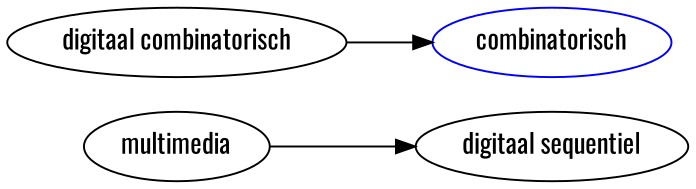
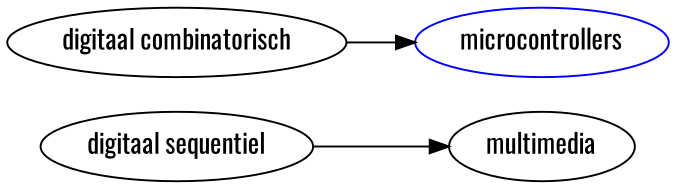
  digraph {
    fontname=Oswald
    rankdir=LR
    node [fontname=Oswald]
    edge [fontname=Oswald]
    n1 [label="digitaal sequentiel"]
    n2 [label=multimedia]
    n3 [label="digitaal combinatorisch"]
-   n4 [color=blue label=combinatorisch]
-   n2 -> n1
+   n4 [color=blue label=microcontrollers]
+   n1 -> n2
    n3 -> n4
  }
